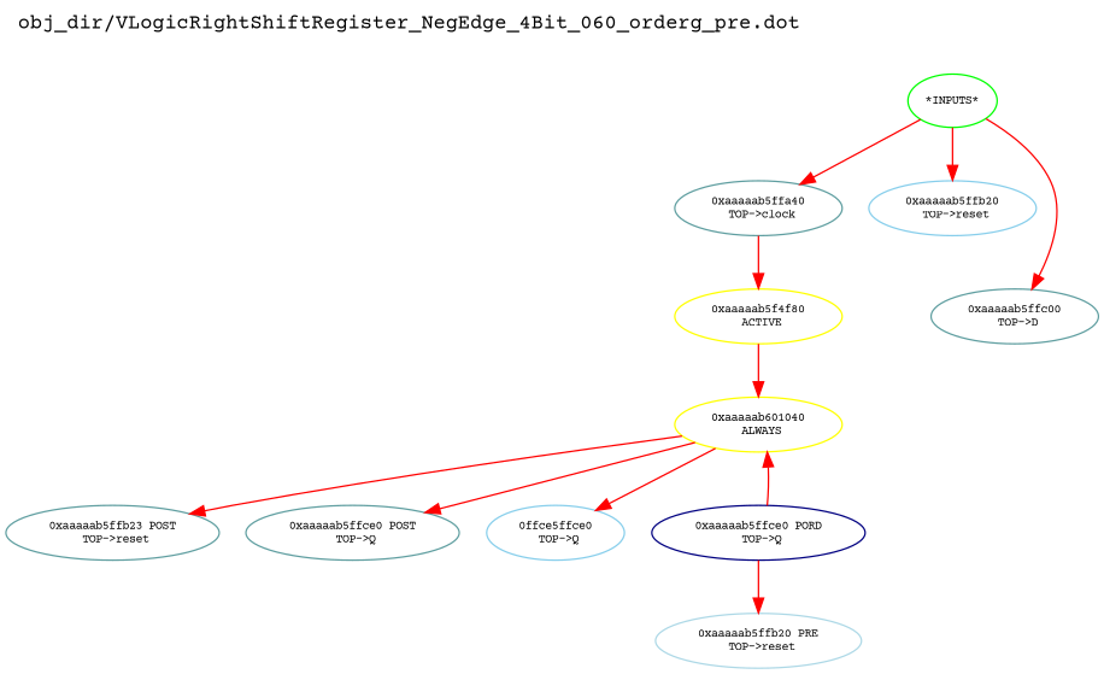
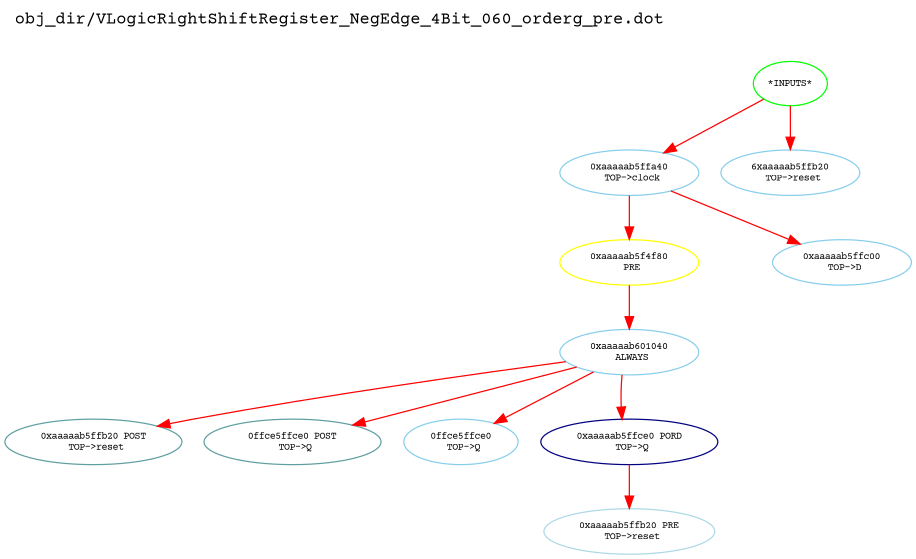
  digraph {
    fontname="Courier Prime"
    label="obj_dir/VLogicRightShiftRegister_NegEdge_4Bit_060_orderg_pre.dot"
    labeljust=l
    labelloc=t
    rankdir=TB
    node [color=skyblue fontname="Courier Prime" fontsize=8]
    edge [color=red fontname="Courier Prime" fontsize=8 weight=32]
    n1 [color=green label="*INPUTS*"]
-   n2 [color=CadetBlue label="0xaaaaab5ffa40\n TOP->clock"]
-   n3 [label="0xaaaaab5ffb20\n TOP->reset"]
-   n4 [color=CadetBlue label="0xaaaaab5ffc00\n TOP->D"]
-   n5 [color=yellow label="0xaaaaab5f4f80\n ACTIVE"]
-   n6 [color=yellow label="0xaaaaab601040\n ALWAYS"]
-   n7 [color=CadetBlue label="0xaaaaab5ffb23 POST\n TOP->reset"]
-   n8 [color=CadetBlue label="0xaaaaab5ffce0 POST\n TOP->Q"]
+   n2 [label="0xaaaaab5ffa40\n TOP->clock"]
+   n3 [label="6xaaaaab5ffb20\n TOP->reset"]
+   n4 [label="0xaaaaab5ffc00\n TOP->D"]
+   n5 [color=yellow label="0xaaaaab5f4f80\n PRE"]
+   n6 [label="0xaaaaab601040\n ALWAYS"]
+   n7 [color=CadetBlue label="0xaaaaab5ffb20 POST\n TOP->reset"]
+   n8 [color=CadetBlue label="0ffce5ffce0 POST\n TOP->Q"]
    n9 [label="0ffce5ffce0\n TOP->Q"]
    n10 [color=lightblue label="0xaaaaab5ffb20 PRE\n TOP->reset"]
    n11 [color=NavyBlue label="0xaaaaab5ffce0 PORD\n TOP->Q"]
    n1 -> n2 [weight=1]
    n1 -> n3 [weight=1]
-   n1 -> n4 [weight=1]
+   n2 -> n4 [weight=1]
    n2 -> n5 [weight=8]
    n5 -> n6
    n6 -> n7 [weight=2]
    n6 -> n8 [weight=2]
    n6 -> n9
-   n11 -> n6
+   n6 -> n11
    n11 -> n10
  }
